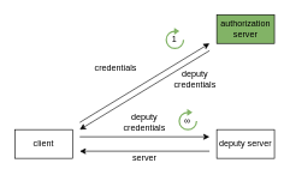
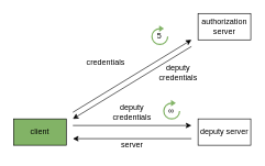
  <mxCell id="0" />
  <mxCell id="1" parent="0" />
- <mxCell id="2" value="client" style="rounded=0;whiteSpace=wrap;html=1;" vertex="1" parent="1"><mxGeometry x="20" y="180" width="80" height="40" as="geometry" /></mxCell>
+ <mxCell id="2" value="client" style="rounded=0;whiteSpace=wrap;html=1;fillColor=#82b366;" vertex="1" parent="1"><mxGeometry x="20" y="180" width="80" height="40" as="geometry" /></mxCell>
  <mxCell id="3" value="deputy server" style="rounded=0;whiteSpace=wrap;html=1;" vertex="1" parent="1"><mxGeometry x="300" y="180" width="80" height="40" as="geometry" /></mxCell>
- <mxCell id="4" value="authorization server" style="rounded=0;whiteSpace=wrap;html=1;fillColor=#82b366;" vertex="1" parent="1"><mxGeometry x="300" y="20" width="80" height="40" as="geometry" /></mxCell>
+ <mxCell id="4" value="authorization server" style="rounded=0;whiteSpace=wrap;html=1;" vertex="1" parent="1"><mxGeometry x="300" y="20" width="80" height="40" as="geometry" /></mxCell>
  <mxCell id="5" value="credentials" style="text;html=1;strokeColor=none;fillColor=none;align=center;verticalAlign=middle;whiteSpace=wrap;rounded=0;" vertex="1" parent="1"><mxGeometry x="130" y="85" width="60" height="20" as="geometry" /></mxCell>
  <mxCell id="6" value="deputy credentials" style="text;html=1;strokeColor=none;fillColor=none;align=center;verticalAlign=middle;whiteSpace=wrap;rounded=0;" vertex="1" parent="1"><mxGeometry x="240" y="100" width="60" height="20" as="geometry" /></mxCell>
  <mxCell id="7" value="deputy credentials" style="text;html=1;strokeColor=none;fillColor=none;align=center;verticalAlign=middle;whiteSpace=wrap;rounded=0;" vertex="1" parent="1"><mxGeometry x="170" y="160" width="60" height="20" as="geometry" /></mxCell>
  <mxCell id="8" value="server" style="text;html=1;strokeColor=none;fillColor=none;align=center;verticalAlign=middle;whiteSpace=wrap;rounded=0;" vertex="1" parent="1"><mxGeometry x="170" y="210" width="60" height="20" as="geometry" /></mxCell>
  <mxCell id="9" value="" style="endArrow=classic;html=1;" edge="1" parent="1"><mxGeometry width="50" height="50" relative="1" as="geometry"><mxPoint x="110" y="170" as="sourcePoint" /><mxPoint x="290" y="60" as="targetPoint" /></mxGeometry></mxCell>
  <mxCell id="10" value="" style="endArrow=classic;html=1;" edge="1" parent="1"><mxGeometry width="50" height="50" relative="1" as="geometry"><mxPoint x="290" y="70" as="sourcePoint" /><mxPoint x="110" y="180" as="targetPoint" /></mxGeometry></mxCell>
  <mxCell id="11" value="" style="endArrow=classic;html=1;" edge="1" parent="1"><mxGeometry width="50" height="50" relative="1" as="geometry"><mxPoint x="110" y="190" as="sourcePoint" /><mxPoint x="290" y="190" as="targetPoint" /></mxGeometry></mxCell>
  <mxCell id="12" value="" style="endArrow=classic;html=1;" edge="1" parent="1"><mxGeometry width="50" height="50" relative="1" as="geometry"><mxPoint x="290" y="210" as="sourcePoint" /><mxPoint x="110" y="210" as="targetPoint" /></mxGeometry></mxCell>
  <mxCell id="13" value="" style="html=1;verticalLabelPosition=bottom;align=center;labelBackgroundColor=#ffffff;verticalAlign=top;strokeWidth=2;shadow=0;dashed=0;shape=mxgraph.ios7.icons.reload;strokeColor=#82B366;fillColor=#82B366;" vertex="1" parent="1"><mxGeometry x="230" y="40" width="24" height="27" as="geometry" /></mxCell>
- <mxCell id="14" value="1" style="text;html=1;strokeColor=none;fillColor=none;align=center;verticalAlign=middle;whiteSpace=wrap;rounded=0;" vertex="1" parent="1"><mxGeometry x="233" y="50" width="17" height="10" as="geometry" /></mxCell>
+ <mxCell id="14" value="5" style="text;html=1;strokeColor=none;fillColor=none;align=center;verticalAlign=middle;whiteSpace=wrap;rounded=0;" vertex="1" parent="1"><mxGeometry x="233" y="50" width="17" height="10" as="geometry" /></mxCell>
  <mxCell id="15" value="" style="html=1;verticalLabelPosition=bottom;align=center;labelBackgroundColor=#ffffff;verticalAlign=top;strokeWidth=2;shadow=0;dashed=0;shape=mxgraph.ios7.icons.reload;strokeColor=#82b366;fillColor=#82B366;" vertex="1" parent="1"><mxGeometry x="248" y="153" width="24" height="27" as="geometry" /></mxCell>
  <mxCell id="16" value="∞" style="text;html=1;strokeColor=none;fillColor=none;align=center;verticalAlign=middle;whiteSpace=wrap;rounded=0;" vertex="1" parent="1"><mxGeometry x="251" y="163" width="17" height="10" as="geometry" /></mxCell>
